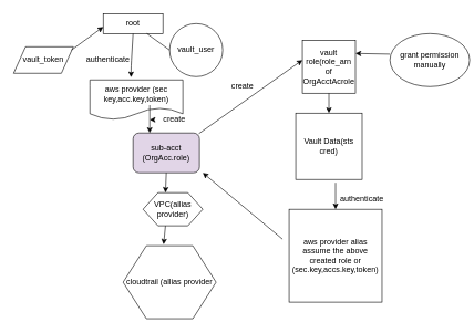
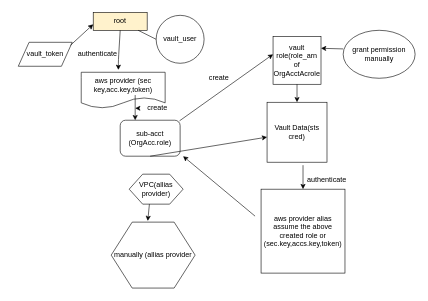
  <mxCell id="0" />
  <mxCell id="1" parent="0" />
- <mxCell id="2" value="root" style="rounded=0;whiteSpace=wrap;html=1;" parent="1" vertex="1"><mxGeometry x="155" y="20" width="90" height="30" as="geometry" /></mxCell>
- <mxCell id="3" value="sub-acct (OrgAcc.role)" style="rounded=1;whiteSpace=wrap;html=1;fillColor=#e1d5e7;" parent="1" vertex="1"><mxGeometry x="200" y="200" width="100" height="60" as="geometry" /></mxCell>
- <mxCell id="4" value="vault_user" style="ellipse;whiteSpace=wrap;html=1;aspect=fixed;" parent="1" vertex="1"><mxGeometry x="255" y="35" width="80" height="80" as="geometry" /></mxCell>
+ <mxCell id="2" value="root" style="rounded=0;whiteSpace=wrap;html=1;fillColor=#fff2cc;" parent="1" vertex="1"><mxGeometry x="155" y="20" width="90" height="30" as="geometry" /></mxCell>
+ <mxCell id="3" value="sub-acct (OrgAcc.role)" style="rounded=1;whiteSpace=wrap;html=1;" parent="1" vertex="1"><mxGeometry x="200" y="200" width="100" height="60" as="geometry" /></mxCell>
+ <mxCell id="4" value="vault_user" style="ellipse;whiteSpace=wrap;html=1;aspect=fixed;" parent="1" vertex="1"><mxGeometry x="260" y="25" width="80" height="80" as="geometry" /></mxCell>
  <mxCell id="5" value="" style="endArrow=none;html=1;exitX=0;exitY=0.5;exitDx=0;exitDy=0;" parent="1" source="4" target="2" edge="1"><mxGeometry width="50" height="50" relative="1" as="geometry"><mxPoint x="-55" y="65" as="sourcePoint" /><mxPoint x="-5" y="15" as="targetPoint" /></mxGeometry></mxCell>
  <mxCell id="6" value="vault role(role_arn of OrgAcctAcrole" style="whiteSpace=wrap;html=1;aspect=fixed;" parent="1" vertex="1"><mxGeometry x="455" y="60" width="80" height="80" as="geometry" /></mxCell>
  <mxCell id="7" value="aws provider alias&lt;br&gt;assume the above created role or&lt;br&gt;(sec.key,accs.key,token)" style="whiteSpace=wrap;html=1;aspect=fixed;" parent="1" vertex="1"><mxGeometry x="435" y="315" width="140" height="140" as="geometry" /></mxCell>
  <mxCell id="8" value="Vault Data(sts cred)" style="whiteSpace=wrap;html=1;aspect=fixed;" parent="1" vertex="1"><mxGeometry x="445" y="170" width="100" height="100" as="geometry" /></mxCell>
- <mxCell id="9" value="" style="endArrow=classic;html=1;exitX=0.5;exitY=1;exitDx=0;exitDy=0;entryX=0.375;entryY=0;entryDx=0;entryDy=0;" parent="1" source="3" target="10" edge="1"><mxGeometry width="50" height="50" relative="1" as="geometry"><mxPoint x="155" y="430" as="sourcePoint" /><mxPoint x="265" y="290" as="targetPoint" /></mxGeometry></mxCell>
+ <mxCell id="9" value="" style="endArrow=classic;html=1;exitX=0.5;exitY=1;exitDx=0;exitDy=0;" parent="1" source="3" target="8" edge="1"><mxGeometry width="50" height="50" relative="1" as="geometry"><mxPoint x="155" y="430" as="sourcePoint" /><mxPoint x="265" y="290" as="targetPoint" /></mxGeometry></mxCell>
  <mxCell id="10" value="VPC(allias provider)" style="shape=hexagon;perimeter=hexagonPerimeter2;whiteSpace=wrap;html=1;" parent="1" vertex="1"><mxGeometry x="215" y="290" width="90" height="50" as="geometry" /></mxCell>
- <mxCell id="11" value="cloudtrail (allias provider" style="shape=hexagon;perimeter=hexagonPerimeter2;whiteSpace=wrap;html=1;" parent="1" vertex="1"><mxGeometry x="185" y="370" width="140" height="110" as="geometry" /></mxCell>
- <mxCell id="12" value="vault_token" style="shape=parallelogram;perimeter=parallelogramPerimeter;whiteSpace=wrap;html=1;" parent="1" vertex="1"><mxGeometry x="20" y="70" width="90" height="40" as="geometry" /></mxCell>
+ <mxCell id="11" value="manually (allias provider" style="shape=hexagon;perimeter=hexagonPerimeter2;whiteSpace=wrap;html=1;" parent="1" vertex="1"><mxGeometry x="185" y="370" width="140" height="110" as="geometry" /></mxCell>
+ <mxCell id="12" value="vault_token" style="shape=parallelogram;perimeter=parallelogramPerimeter;whiteSpace=wrap;html=1;" parent="1" vertex="1"><mxGeometry x="30" y="70" width="90" height="40" as="geometry" /></mxCell>
  <mxCell id="13" value="aws provider (sec key,acc.key,token)" style="shape=document;whiteSpace=wrap;html=1;boundedLbl=1;" parent="1" vertex="1"><mxGeometry x="135" y="120" width="140" height="60" as="geometry" /></mxCell>
  <mxCell id="14" value="" style="endArrow=classic;html=1;exitX=0.375;exitY=1;exitDx=0;exitDy=0;" parent="1" source="10" edge="1"><mxGeometry width="50" height="50" relative="1" as="geometry"><mxPoint x="-125" y="490" as="sourcePoint" /><mxPoint x="246" y="368" as="targetPoint" /></mxGeometry></mxCell>
  <mxCell id="15" value="" style="endArrow=classic;html=1;exitX=0.5;exitY=1;exitDx=0;exitDy=0;" parent="1" source="2" edge="1"><mxGeometry width="50" height="50" relative="1" as="geometry"><mxPoint x="197.5" y="70" as="sourcePoint" /><mxPoint x="197" y="116" as="targetPoint" /><Array as="points"><mxPoint x="197" y="100" /></Array></mxGeometry></mxCell>
  <mxCell id="16" value="" style="endArrow=classic;html=1;entryX=0.25;entryY=0;entryDx=0;entryDy=0;" parent="1" target="3" edge="1"><mxGeometry width="50" height="50" relative="1" as="geometry"><mxPoint x="225" y="158" as="sourcePoint" /><mxPoint x="280" y="150" as="targetPoint" /></mxGeometry></mxCell>
  <mxCell id="17" value="" style="endArrow=classic;html=1;exitX=0.967;exitY=0.125;exitDx=0;exitDy=0;exitPerimeter=0;" parent="1" source="12" edge="1"><mxGeometry width="50" height="50" relative="1" as="geometry"><mxPoint x="95" y="90" as="sourcePoint" /><mxPoint x="155" y="40" as="targetPoint" /></mxGeometry></mxCell>
  <mxCell id="18" value="" style="endArrow=classic;html=1;exitX=0.99;exitY=0.017;exitDx=0;exitDy=0;exitPerimeter=0;entryX=0;entryY=0.375;entryDx=0;entryDy=0;entryPerimeter=0;" parent="1" source="3" target="6" edge="1"><mxGeometry width="50" height="50" relative="1" as="geometry"><mxPoint x="325" y="190" as="sourcePoint" /><mxPoint x="375" y="140" as="targetPoint" /></mxGeometry></mxCell>
  <mxCell id="19" value="" style="endArrow=classic;html=1;exitX=0.5;exitY=1;exitDx=0;exitDy=0;" parent="1" source="6" edge="1"><mxGeometry width="50" height="50" relative="1" as="geometry"><mxPoint x="470" y="180" as="sourcePoint" /><mxPoint x="495" y="170" as="targetPoint" /></mxGeometry></mxCell>
  <mxCell id="20" value="" style="endArrow=classic;html=1;" parent="1" edge="1"><mxGeometry width="50" height="50" relative="1" as="geometry"><mxPoint x="425" y="360" as="sourcePoint" /><mxPoint x="305" y="260" as="targetPoint" /></mxGeometry></mxCell>
  <mxCell id="21" value="" style="endArrow=classic;html=1;" parent="1" target="7" edge="1"><mxGeometry width="50" height="50" relative="1" as="geometry"><mxPoint x="505" y="275" as="sourcePoint" /><mxPoint x="590" y="280" as="targetPoint" /></mxGeometry></mxCell>
- <mxCell id="22" value="grant permission manually" style="ellipse;whiteSpace=wrap;html=1;" parent="1" vertex="1"><mxGeometry x="587" y="50" width="120" height="80" as="geometry" /></mxCell>
+ <mxCell id="22" value="grant permission manually" style="ellipse;whiteSpace=wrap;html=1;" parent="1" vertex="1"><mxGeometry x="572" y="50" width="120" height="80" as="geometry" /></mxCell>
  <mxCell id="23" value="" style="endArrow=classic;html=1;entryX=1;entryY=0.25;entryDx=0;entryDy=0;exitX=0;exitY=0.388;exitDx=0;exitDy=0;exitPerimeter=0;" parent="1" source="22" target="6" edge="1"><mxGeometry width="50" height="50" relative="1" as="geometry"><mxPoint x="535" y="130" as="sourcePoint" /><mxPoint x="585" y="80" as="targetPoint" /></mxGeometry></mxCell>
  <mxCell id="24" value="authenticate" style="text;html=1;strokeColor=none;fillColor=none;align=center;verticalAlign=middle;whiteSpace=wrap;rounded=0;" parent="1" vertex="1"><mxGeometry x="135" y="80" width="55" height="20" as="geometry" /></mxCell>
  <mxCell id="25" style="edgeStyle=orthogonalEdgeStyle;rounded=0;orthogonalLoop=1;jettySize=auto;html=1;exitX=0;exitY=0.5;exitDx=0;exitDy=0;" parent="1" source="26" edge="1"><mxGeometry relative="1" as="geometry"><mxPoint x="225" y="180" as="targetPoint" /></mxGeometry></mxCell>
  <mxCell id="26" value="create" style="text;html=1;strokeColor=none;fillColor=none;align=center;verticalAlign=middle;whiteSpace=wrap;rounded=0;" parent="1" vertex="1"><mxGeometry x="230" y="170" width="65" height="20" as="geometry" /></mxCell>
  <mxCell id="27" value="create" style="text;html=1;strokeColor=none;fillColor=none;align=center;verticalAlign=middle;whiteSpace=wrap;rounded=0;" parent="1" vertex="1"><mxGeometry x="345" y="120" width="40" height="20" as="geometry" /></mxCell>
  <mxCell id="28" value="authenticate" style="text;html=1;strokeColor=none;fillColor=none;align=center;verticalAlign=middle;whiteSpace=wrap;rounded=0;" parent="1" vertex="1"><mxGeometry x="525" y="290" width="40" height="20" as="geometry" /></mxCell>
